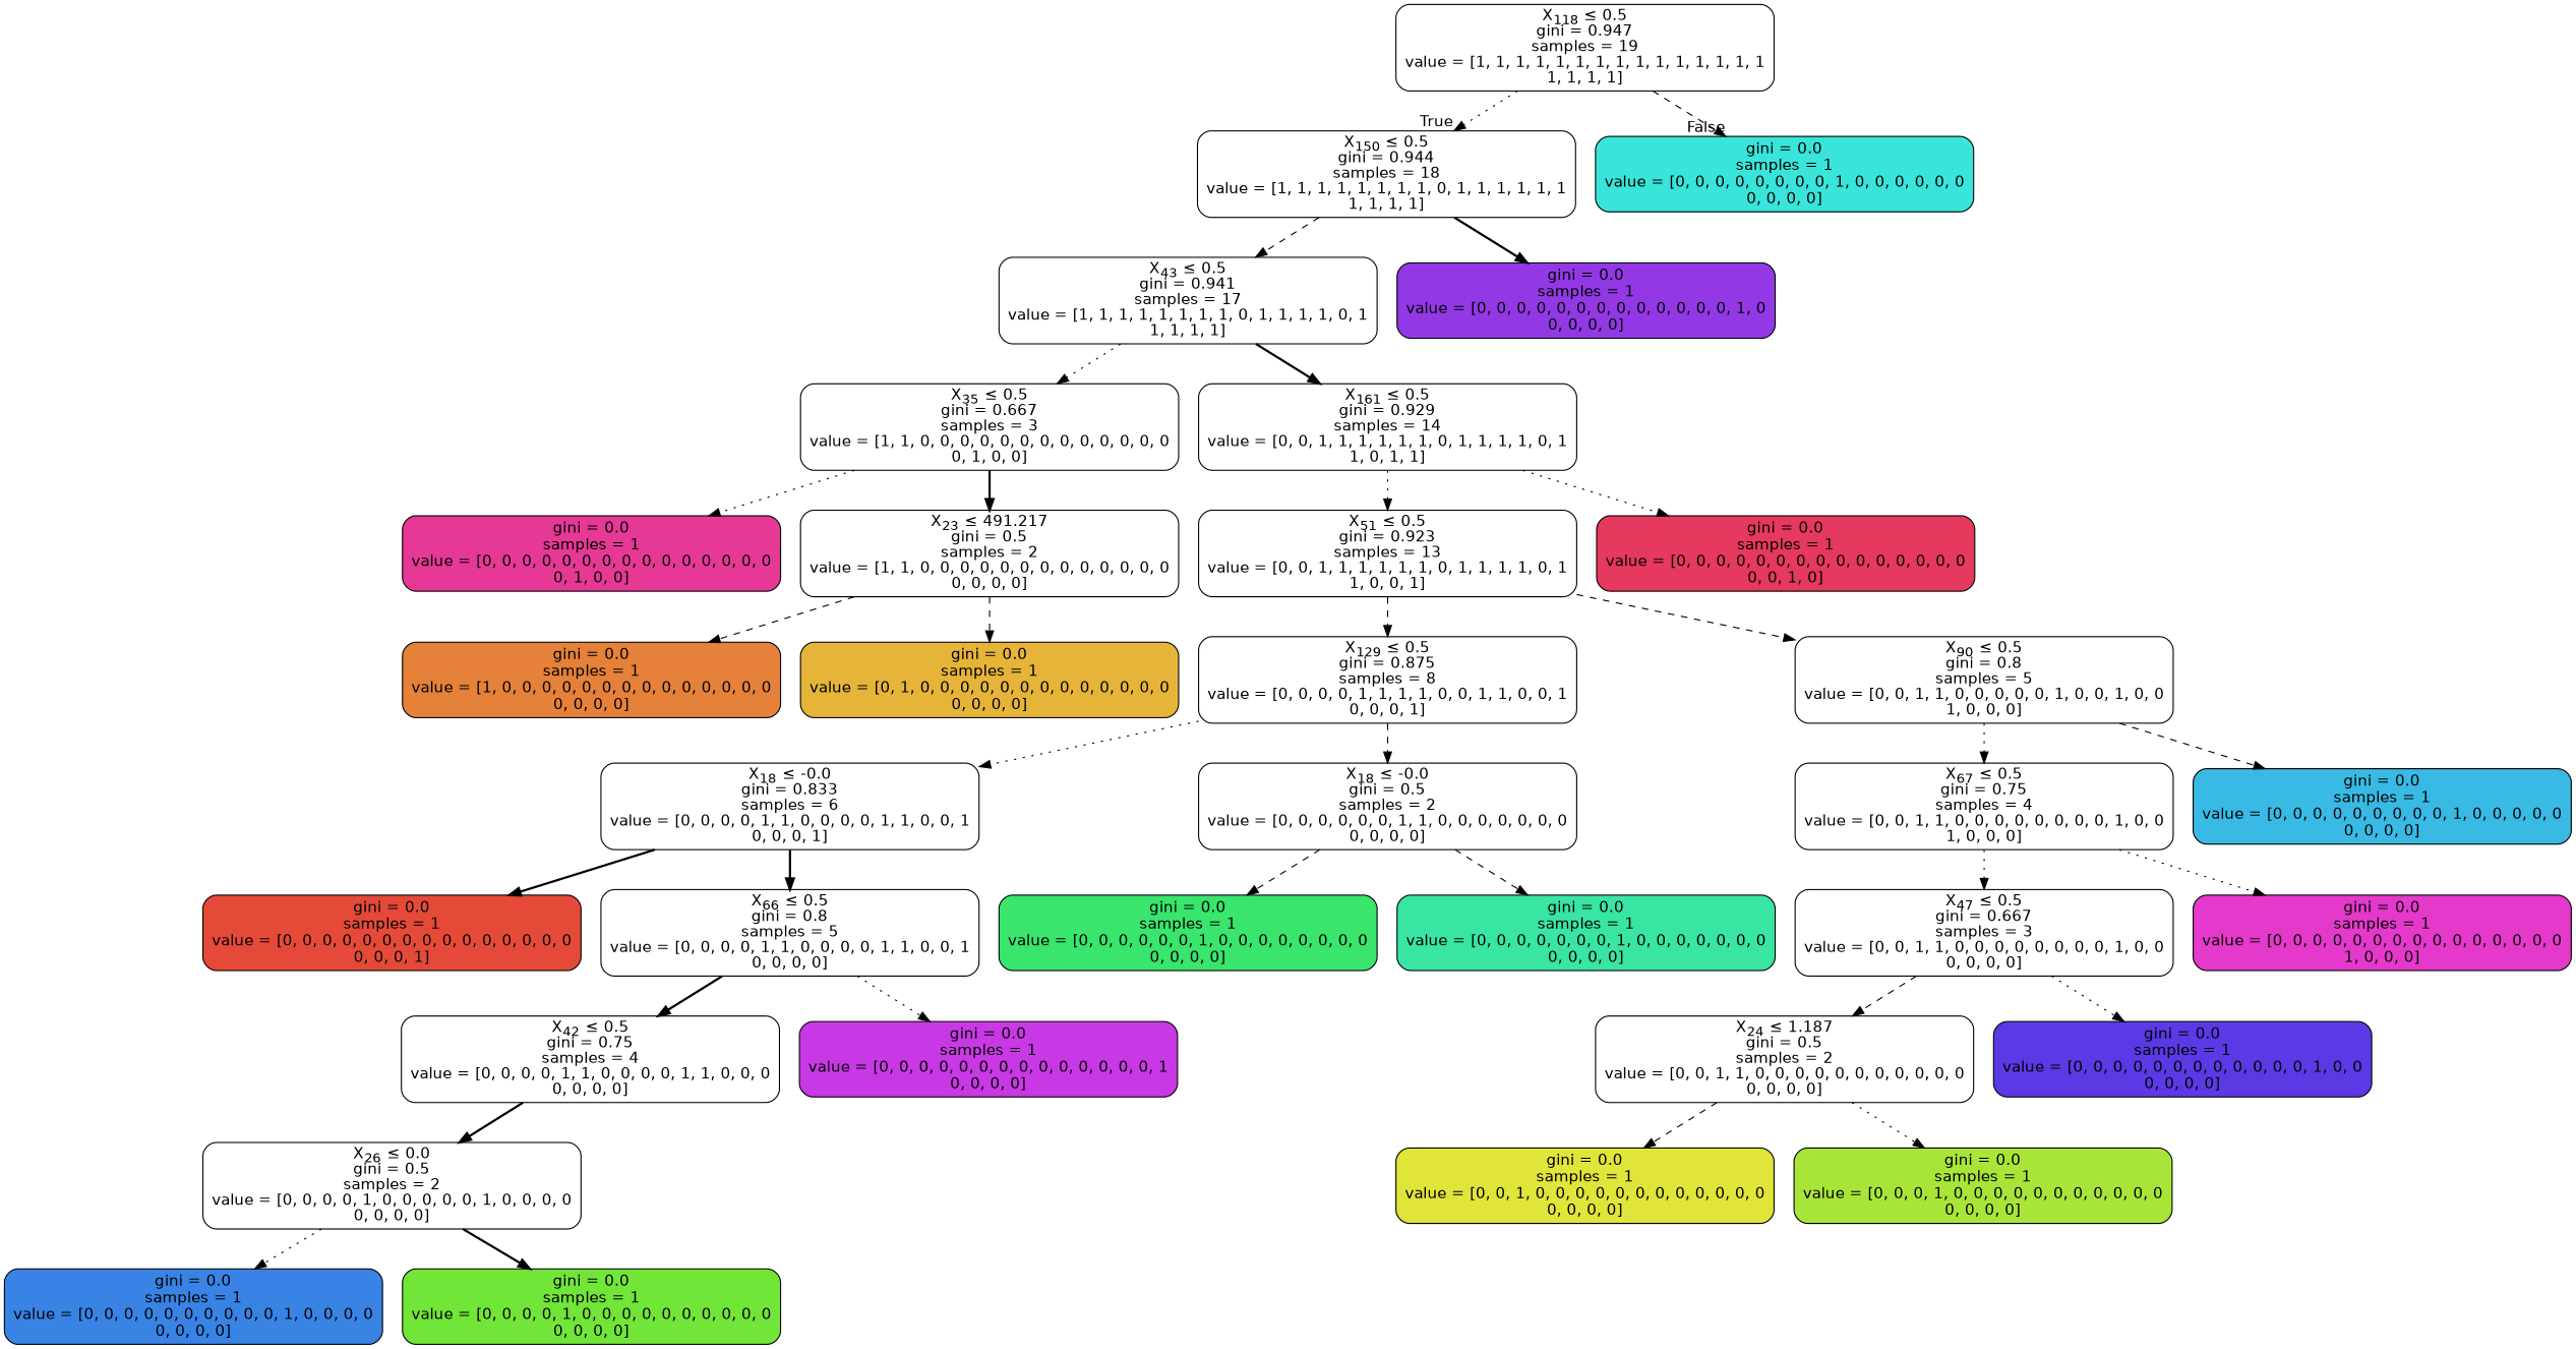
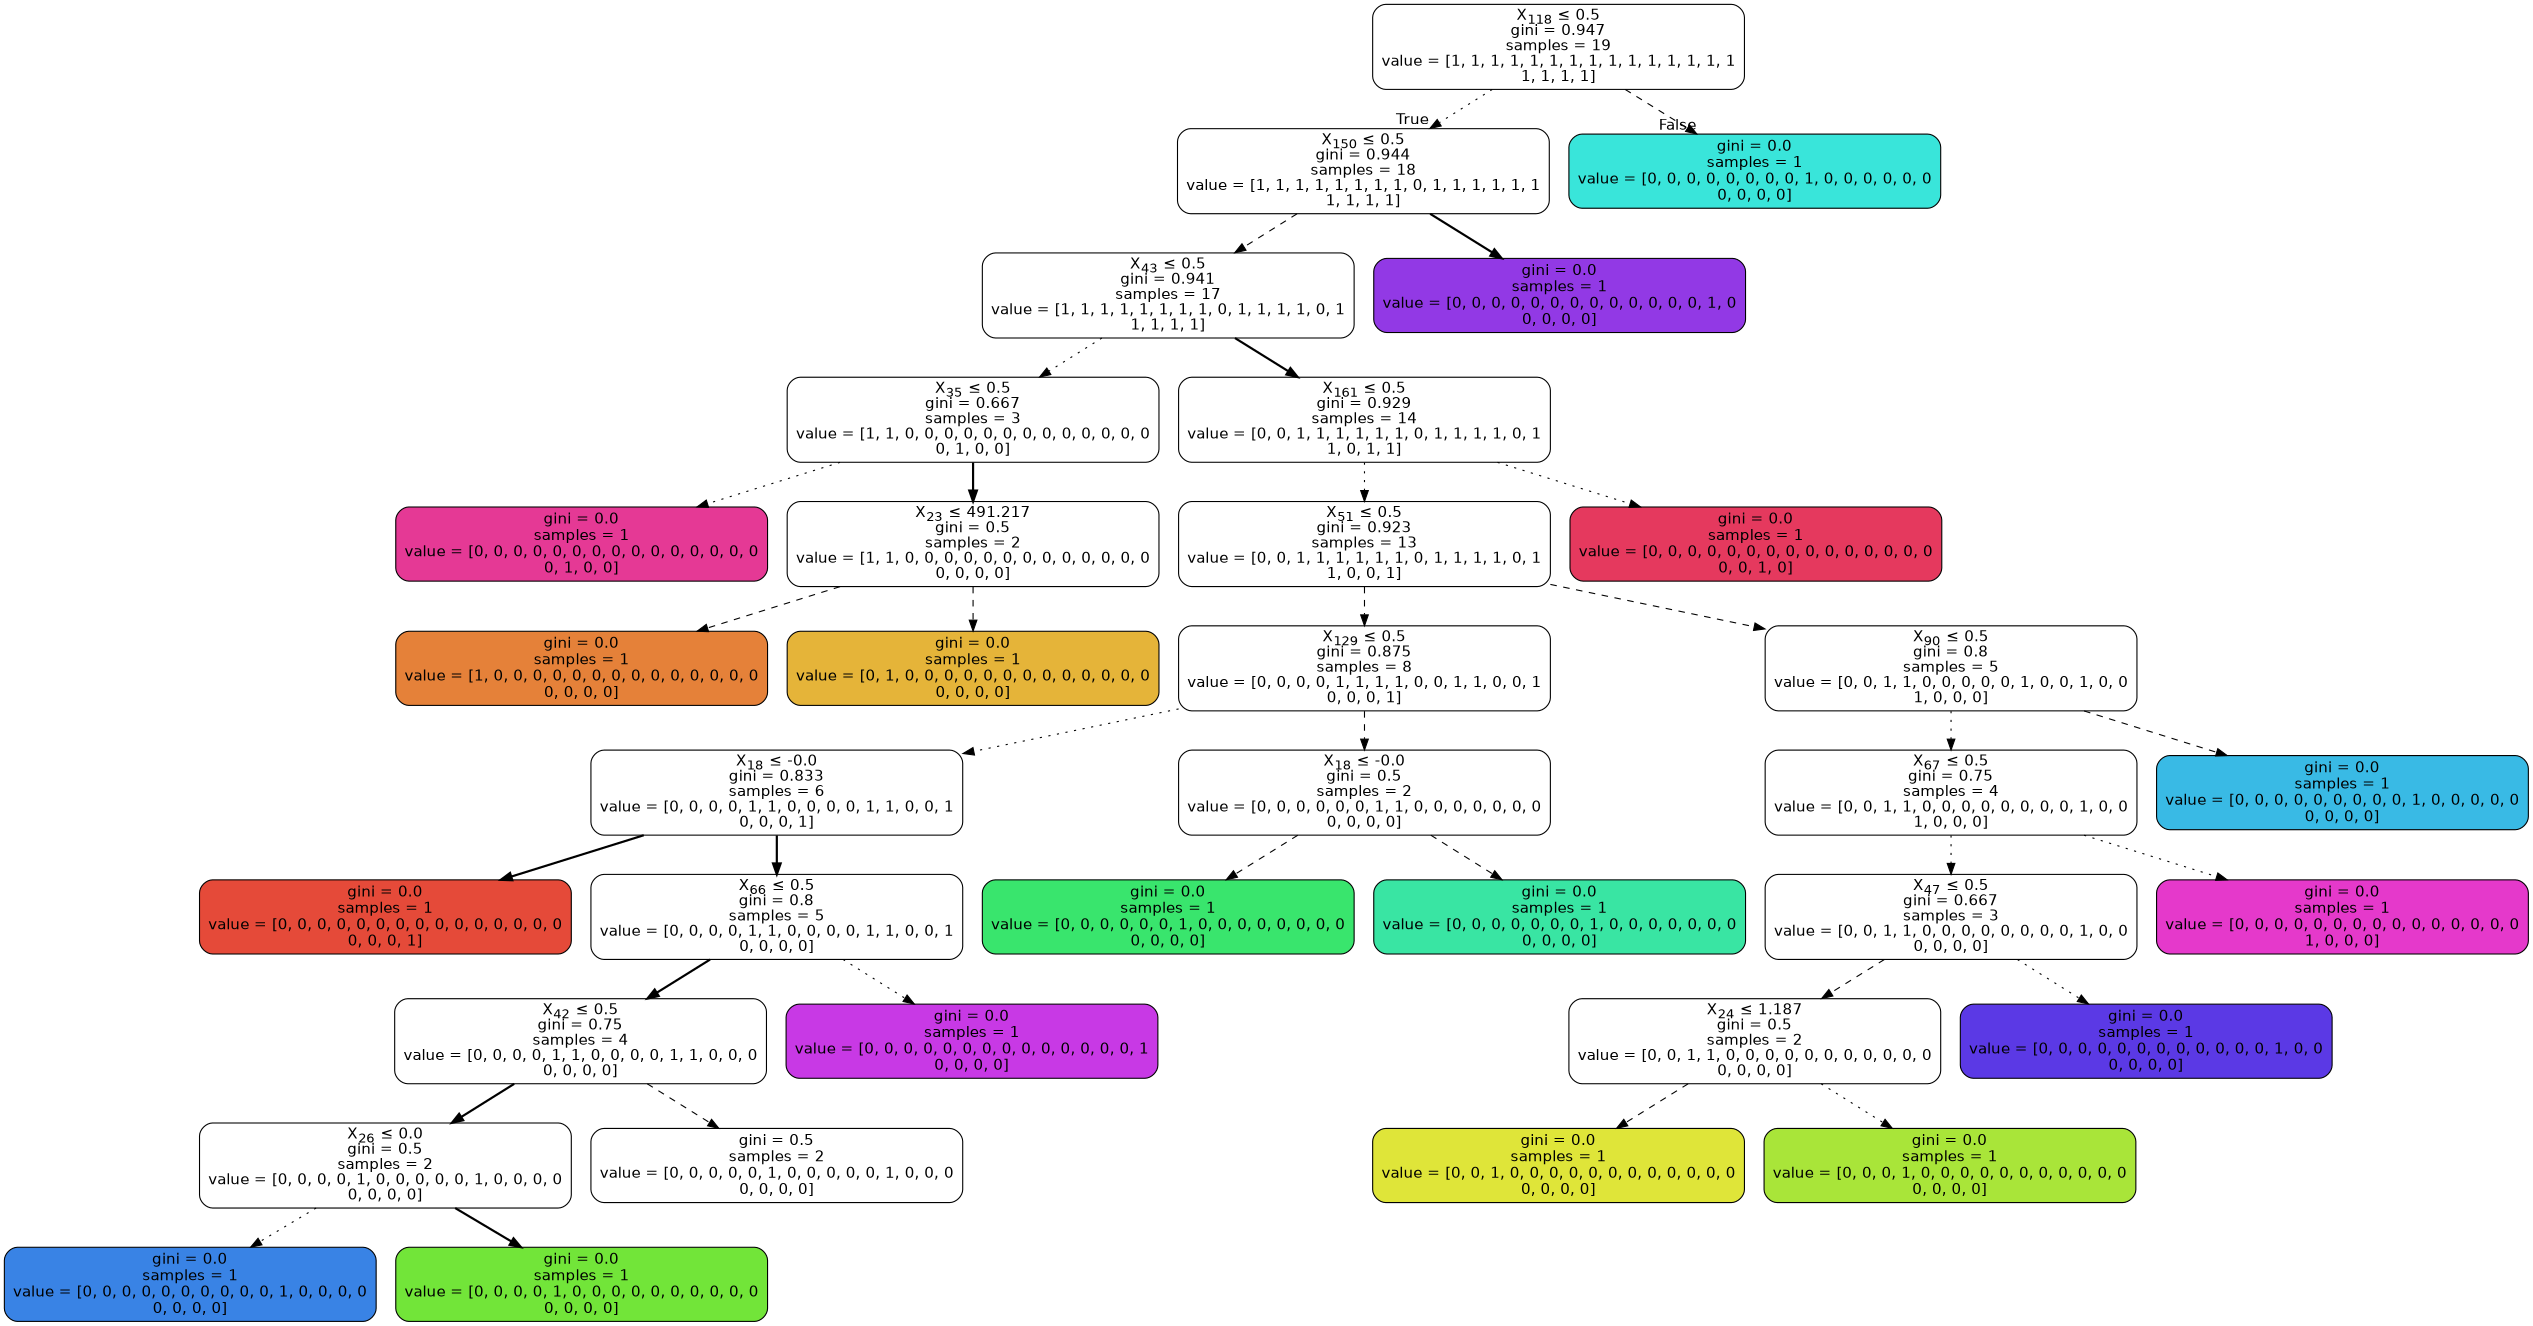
  digraph {
    node [color=black fillcolor="#dfe53900" fontname=helvetica shape=box style="filled, rounded"]
    edge [fontname=helvetica style=dotted]
    n1 [fillcolor="#e5813900" label=<X<SUB>118</SUB> &le; 0.5<br/>gini = 0.947<br/>samples = 19<br/>value = [1, 1, 1, 1, 1, 1, 1, 1, 1, 1, 1, 1, 1, 1, 1<br/>1, 1, 1, 1]>]
    n2 [fillcolor="#e5813900" label=<X<SUB>150</SUB> &le; 0.5<br/>gini = 0.944<br/>samples = 18<br/>value = [1, 1, 1, 1, 1, 1, 1, 1, 0, 1, 1, 1, 1, 1, 1<br/>1, 1, 1, 1]>]
    n3 [fillcolor="#39e5daff" label=<gini = 0.0<br/>samples = 1<br/>value = [0, 0, 0, 0, 0, 0, 0, 0, 1, 0, 0, 0, 0, 0, 0<br/>0, 0, 0, 0]>]
    n4 [fillcolor="#e5813900" label=<X<SUB>43</SUB> &le; 0.5<br/>gini = 0.941<br/>samples = 17<br/>value = [1, 1, 1, 1, 1, 1, 1, 1, 0, 1, 1, 1, 1, 0, 1<br/>1, 1, 1, 1]>]
    n5 [fillcolor="#9239e5ff" label=<gini = 0.0<br/>samples = 1<br/>value = [0, 0, 0, 0, 0, 0, 0, 0, 0, 0, 0, 0, 0, 1, 0<br/>0, 0, 0, 0]>]
    n6 [fillcolor="#e5813900" label=<X<SUB>35</SUB> &le; 0.5<br/>gini = 0.667<br/>samples = 3<br/>value = [1, 1, 0, 0, 0, 0, 0, 0, 0, 0, 0, 0, 0, 0, 0<br/>0, 1, 0, 0]>]
    n7 [label=<X<SUB>161</SUB> &le; 0.5<br/>gini = 0.929<br/>samples = 14<br/>value = [0, 0, 1, 1, 1, 1, 1, 1, 0, 1, 1, 1, 1, 0, 1<br/>1, 0, 1, 1]>]
    n8 [fillcolor="#e53995ff" label=<gini = 0.0<br/>samples = 1<br/>value = [0, 0, 0, 0, 0, 0, 0, 0, 0, 0, 0, 0, 0, 0, 0<br/>0, 1, 0, 0]>]
    n9 [fillcolor="#e5813900" label=<X<SUB>23</SUB> &le; 491.217<br/>gini = 0.5<br/>samples = 2<br/>value = [1, 1, 0, 0, 0, 0, 0, 0, 0, 0, 0, 0, 0, 0, 0<br/>0, 0, 0, 0]>]
    n10 [fillcolor="#e58139ff" label=<gini = 0.0<br/>samples = 1<br/>value = [1, 0, 0, 0, 0, 0, 0, 0, 0, 0, 0, 0, 0, 0, 0<br/>0, 0, 0, 0]>]
    n11 [fillcolor="#e5b439ff" label=<gini = 0.0<br/>samples = 1<br/>value = [0, 1, 0, 0, 0, 0, 0, 0, 0, 0, 0, 0, 0, 0, 0<br/>0, 0, 0, 0]>]
    n12 [label=<X<SUB>51</SUB> &le; 0.5<br/>gini = 0.923<br/>samples = 13<br/>value = [0, 0, 1, 1, 1, 1, 1, 1, 0, 1, 1, 1, 1, 0, 1<br/>1, 0, 0, 1]>]
    n13 [fillcolor="#e5395eff" label=<gini = 0.0<br/>samples = 1<br/>value = [0, 0, 0, 0, 0, 0, 0, 0, 0, 0, 0, 0, 0, 0, 0<br/>0, 0, 1, 0]>]
    n14 [fillcolor="#72e53900" label=<X<SUB>129</SUB> &le; 0.5<br/>gini = 0.875<br/>samples = 8<br/>value = [0, 0, 0, 0, 1, 1, 1, 1, 0, 0, 1, 1, 0, 0, 1<br/>0, 0, 0, 1]>]
    n15 [label=<X<SUB>90</SUB> &le; 0.5<br/>gini = 0.8<br/>samples = 5<br/>value = [0, 0, 1, 1, 0, 0, 0, 0, 0, 1, 0, 0, 1, 0, 0<br/>1, 0, 0, 0]>]
    n16 [fillcolor="#72e53900" label=<X<SUB>18</SUB> &le; -0.0<br/>gini = 0.833<br/>samples = 6<br/>value = [0, 0, 0, 0, 1, 1, 0, 0, 0, 0, 1, 1, 0, 0, 1<br/>0, 0, 0, 1]>]
    n17 [fillcolor="#39e56d00" label=<X<SUB>18</SUB> &le; -0.0<br/>gini = 0.5<br/>samples = 2<br/>value = [0, 0, 0, 0, 0, 0, 1, 1, 0, 0, 0, 0, 0, 0, 0<br/>0, 0, 0, 0]>]
    n18 [fillcolor="#e54a39ff" label=<gini = 0.0<br/>samples = 1<br/>value = [0, 0, 0, 0, 0, 0, 0, 0, 0, 0, 0, 0, 0, 0, 0<br/>0, 0, 0, 1]>]
    n19 [fillcolor="#72e53900" label=<X<SUB>66</SUB> &le; 0.5<br/>gini = 0.8<br/>samples = 5<br/>value = [0, 0, 0, 0, 1, 1, 0, 0, 0, 0, 1, 1, 0, 0, 1<br/>0, 0, 0, 0]>]
    n20 [fillcolor="#72e53900" label=<X<SUB>42</SUB> &le; 0.5<br/>gini = 0.75<br/>samples = 4<br/>value = [0, 0, 0, 0, 1, 1, 0, 0, 0, 0, 1, 1, 0, 0, 0<br/>0, 0, 0, 0]>]
    n21 [fillcolor="#c839e5ff" label=<gini = 0.0<br/>samples = 1<br/>value = [0, 0, 0, 0, 0, 0, 0, 0, 0, 0, 0, 0, 0, 0, 1<br/>0, 0, 0, 0]>]
    n22 [fillcolor="#72e53900" label=<X<SUB>26</SUB> &le; 0.0<br/>gini = 0.5<br/>samples = 2<br/>value = [0, 0, 0, 0, 1, 0, 0, 0, 0, 0, 1, 0, 0, 0, 0<br/>0, 0, 0, 0]>]
+   n23 [fillcolor="#3ce53900" label=<gini = 0.5<br/>samples = 2<br/>value = [0, 0, 0, 0, 0, 1, 0, 0, 0, 0, 0, 1, 0, 0, 0<br/>0, 0, 0, 0]>]
    n24 [fillcolor="#3983e5ff" label=<gini = 0.0<br/>samples = 1<br/>value = [0, 0, 0, 0, 0, 0, 0, 0, 0, 0, 1, 0, 0, 0, 0<br/>0, 0, 0, 0]>]
    n25 [fillcolor="#72e539ff" label=<gini = 0.0<br/>samples = 1<br/>value = [0, 0, 0, 0, 1, 0, 0, 0, 0, 0, 0, 0, 0, 0, 0<br/>0, 0, 0, 0]>]
    n26 [fillcolor="#39e56dff" label=<gini = 0.0<br/>samples = 1<br/>value = [0, 0, 0, 0, 0, 0, 1, 0, 0, 0, 0, 0, 0, 0, 0<br/>0, 0, 0, 0]>]
    n27 [fillcolor="#39e5a3ff" label=<gini = 0.0<br/>samples = 1<br/>value = [0, 0, 0, 0, 0, 0, 0, 1, 0, 0, 0, 0, 0, 0, 0<br/>0, 0, 0, 0]>]
    n28 [label=<X<SUB>67</SUB> &le; 0.5<br/>gini = 0.75<br/>samples = 4<br/>value = [0, 0, 1, 1, 0, 0, 0, 0, 0, 0, 0, 0, 1, 0, 0<br/>1, 0, 0, 0]>]
    n29 [fillcolor="#39bae5ff" label=<gini = 0.0<br/>samples = 1<br/>value = [0, 0, 0, 0, 0, 0, 0, 0, 0, 1, 0, 0, 0, 0, 0<br/>0, 0, 0, 0]>]
    n30 [label=<X<SUB>47</SUB> &le; 0.5<br/>gini = 0.667<br/>samples = 3<br/>value = [0, 0, 1, 1, 0, 0, 0, 0, 0, 0, 0, 0, 1, 0, 0<br/>0, 0, 0, 0]>]
    n31 [fillcolor="#e539cbff" label=<gini = 0.0<br/>samples = 1<br/>value = [0, 0, 0, 0, 0, 0, 0, 0, 0, 0, 0, 0, 0, 0, 0<br/>1, 0, 0, 0]>]
    n32 [label=<X<SUB>24</SUB> &le; 1.187<br/>gini = 0.5<br/>samples = 2<br/>value = [0, 0, 1, 1, 0, 0, 0, 0, 0, 0, 0, 0, 0, 0, 0<br/>0, 0, 0, 0]>]
    n33 [fillcolor="#5b39e5ff" label=<gini = 0.0<br/>samples = 1<br/>value = [0, 0, 0, 0, 0, 0, 0, 0, 0, 0, 0, 0, 1, 0, 0<br/>0, 0, 0, 0]>]
    n34 [fillcolor="#dfe539ff" label=<gini = 0.0<br/>samples = 1<br/>value = [0, 0, 1, 0, 0, 0, 0, 0, 0, 0, 0, 0, 0, 0, 0<br/>0, 0, 0, 0]>]
    n35 [fillcolor="#a9e539ff" label=<gini = 0.0<br/>samples = 1<br/>value = [0, 0, 0, 1, 0, 0, 0, 0, 0, 0, 0, 0, 0, 0, 0<br/>0, 0, 0, 0]>]
    n1 -> n2 [headlabel=True labelangle=45 labeldistance=2.5]
    n1 -> n3 [headlabel=False labelangle=-45 labeldistance=2.5 style=dashed]
    n2 -> n4 [style=dashed]
    n2 -> n5 [style=bold]
    n4 -> n6
    n4 -> n7 [style=bold]
    n6 -> n8
    n6 -> n9 [style=bold]
    n7 -> n12
    n7 -> n13
    n9 -> n10 [style=dashed]
    n9 -> n11 [style=dashed]
    n12 -> n14 [style=dashed]
    n12 -> n15 [style=dashed]
    n14 -> n16
    n14 -> n17 [style=dashed]
    n15 -> n28
    n15 -> n29 [style=dashed]
    n16 -> n18 [style=bold]
    n16 -> n19 [style=bold]
    n17 -> n26 [style=dashed]
    n17 -> n27 [style=dashed]
    n19 -> n20 [style=bold]
    n19 -> n21
    n20 -> n22 [style=bold]
+   n20 -> n23 [style=dashed]
    n22 -> n24
    n22 -> n25 [style=bold]
    n28 -> n30
    n28 -> n31
    n30 -> n32 [style=dashed]
    n30 -> n33
    n32 -> n34 [style=dashed]
    n32 -> n35
  }
